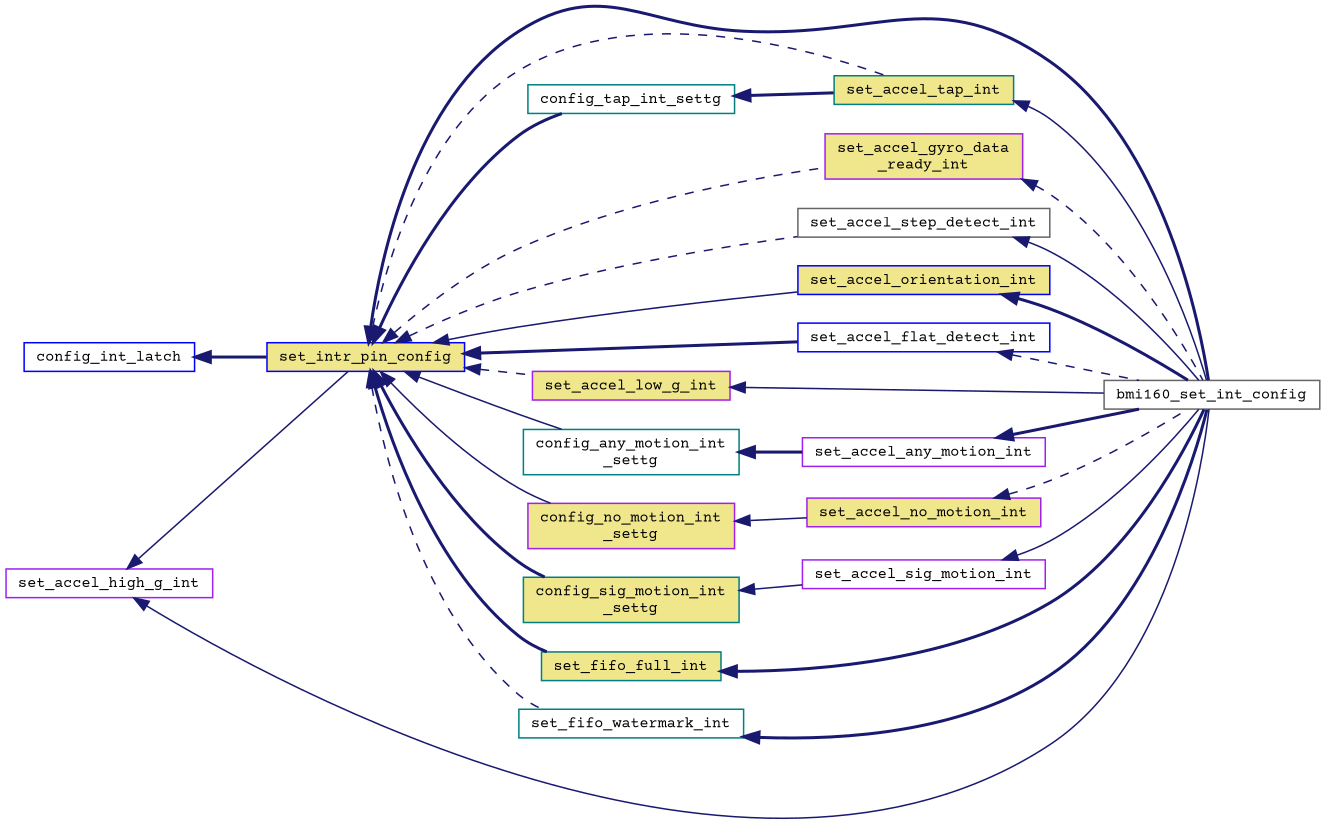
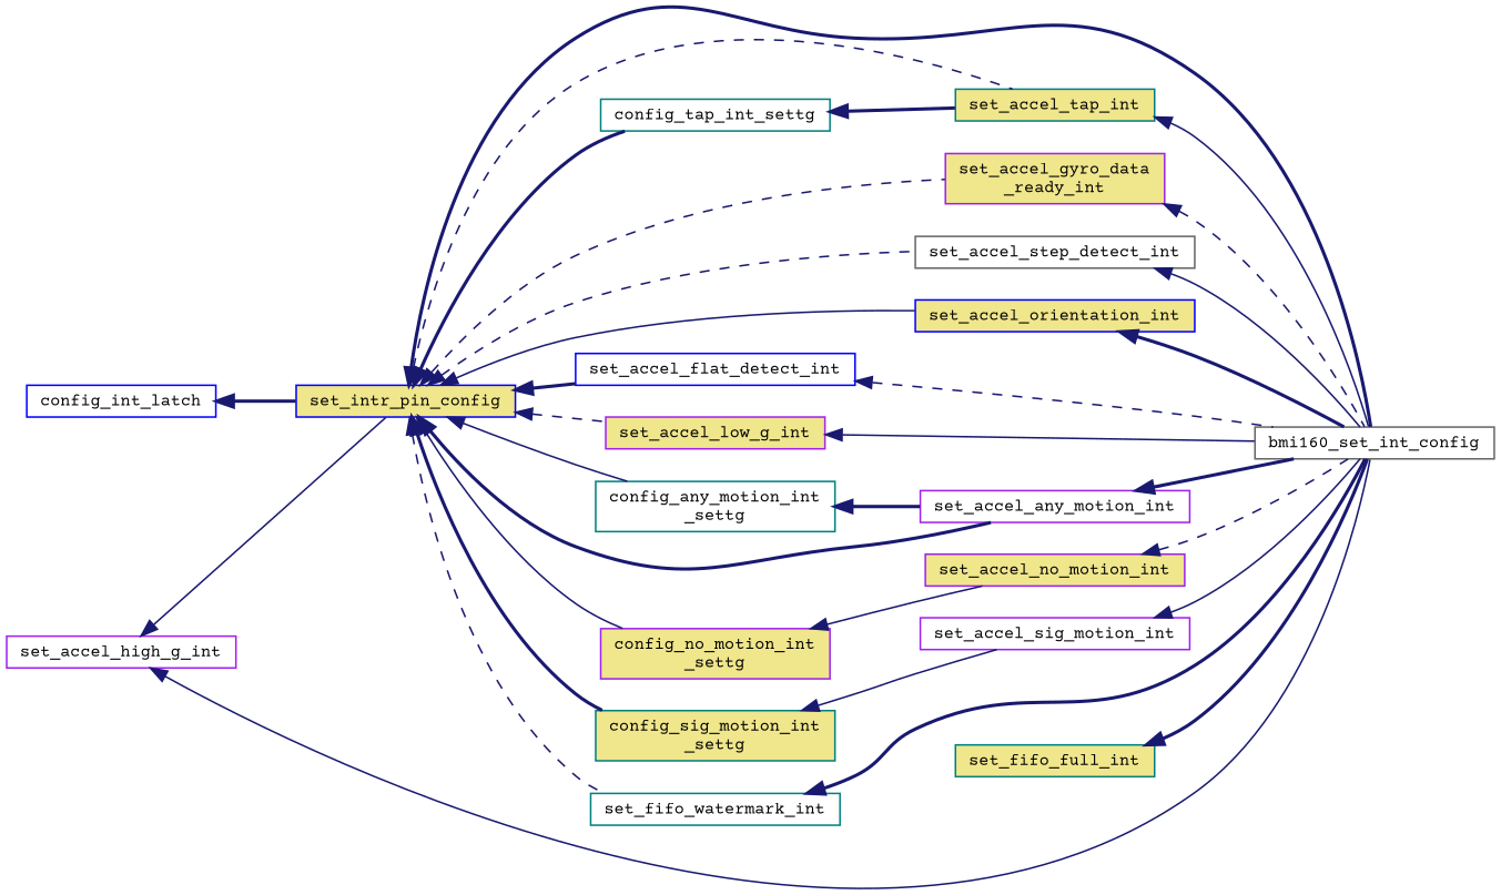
  digraph {
    fontname="Courier Prime"
    rankdir=LR
    node [color=purple fillcolor=white fontname="Courier Prime" fontsize=10 shape=record style=filled]
    edge [color=midnightblue dir=back fontname="Courier Prime" fontsize=10 labelfontname=Helvetica labelfontsize=10 style=bold]
    n1 [color=blue fontcolor=black height=0.2 label=config_int_latch width=0.4]
    n2 [color=blue fillcolor=khaki height=0.2 label=set_intr_pin_config width=0.4]
    n3 [color=gray40 height=0.2 label=bmi160_set_int_config width=0.4]
    n4 [color=teal fillcolor=khaki height=0.2 label=set_accel_tap_int width=0.4]
    n5 [fillcolor=khaki height=0.2 label="set_accel_gyro_data\l_ready_int" width=0.4]
    n6 [color=gray40 height=0.2 label=set_accel_step_detect_int width=0.4]
    n7 [color=blue fillcolor=khaki height=0.2 label=set_accel_orientation_int width=0.4]
    n8 [color=blue height=0.2 label=set_accel_flat_detect_int width=0.4]
    n9 [fillcolor=khaki height=0.2 label=set_accel_low_g_int width=0.4]
    n10 [color=teal height=0.2 label="config_any_motion_int\l_settg" width=0.4]
    n11 [fillcolor=khaki height=0.2 label="config_no_motion_int\l_settg" width=0.4]
    n12 [color=teal fillcolor=khaki height=0.2 label="config_sig_motion_int\l_settg" width=0.4]
    n13 [color=teal height=0.2 label=config_tap_int_settg width=0.4]
    n14 [color=teal fillcolor=khaki height=0.2 label=set_fifo_full_int width=0.4]
    n15 [color=teal height=0.2 label=set_fifo_watermark_int width=0.4]
    n16 [height=0.2 label=set_accel_high_g_int width=0.4]
    n17 [height=0.2 label=set_accel_any_motion_int width=0.4]
    n18 [fillcolor=khaki height=0.2 label=set_accel_no_motion_int width=0.4]
    n19 [height=0.2 label=set_accel_sig_motion_int width=0.4]
    n1 -> n2
    n2 -> n3
    n2 -> n4 [style=dashed]
    n2 -> n5 [style=dashed]
    n2 -> n6 [style=dashed]
    n2 -> n7 [style=solid]
    n2 -> n8
    n2 -> n9 [style=dashed]
    n2 -> n10 [style=solid]
    n2 -> n11 [style=solid]
    n2 -> n12
    n2 -> n13
-   n2 -> n14
+   n2 -> n17
    n2 -> n15 [style=dashed]
    n4 -> n3 [style=solid]
    n5 -> n3 [style=dashed]
    n6 -> n3 [style=solid]
    n7 -> n3
    n8 -> n3 [style=dashed]
    n9 -> n3 [style=solid]
    n10 -> n17
    n11 -> n18 [style=solid]
    n12 -> n19 [style=solid]
    n13 -> n4
    n14 -> n3
    n15 -> n3
    n16 -> n2 [style=solid]
    n16 -> n3 [style=solid]
    n17 -> n3
    n18 -> n3 [style=dashed]
    n19 -> n3 [style=solid]
  }
